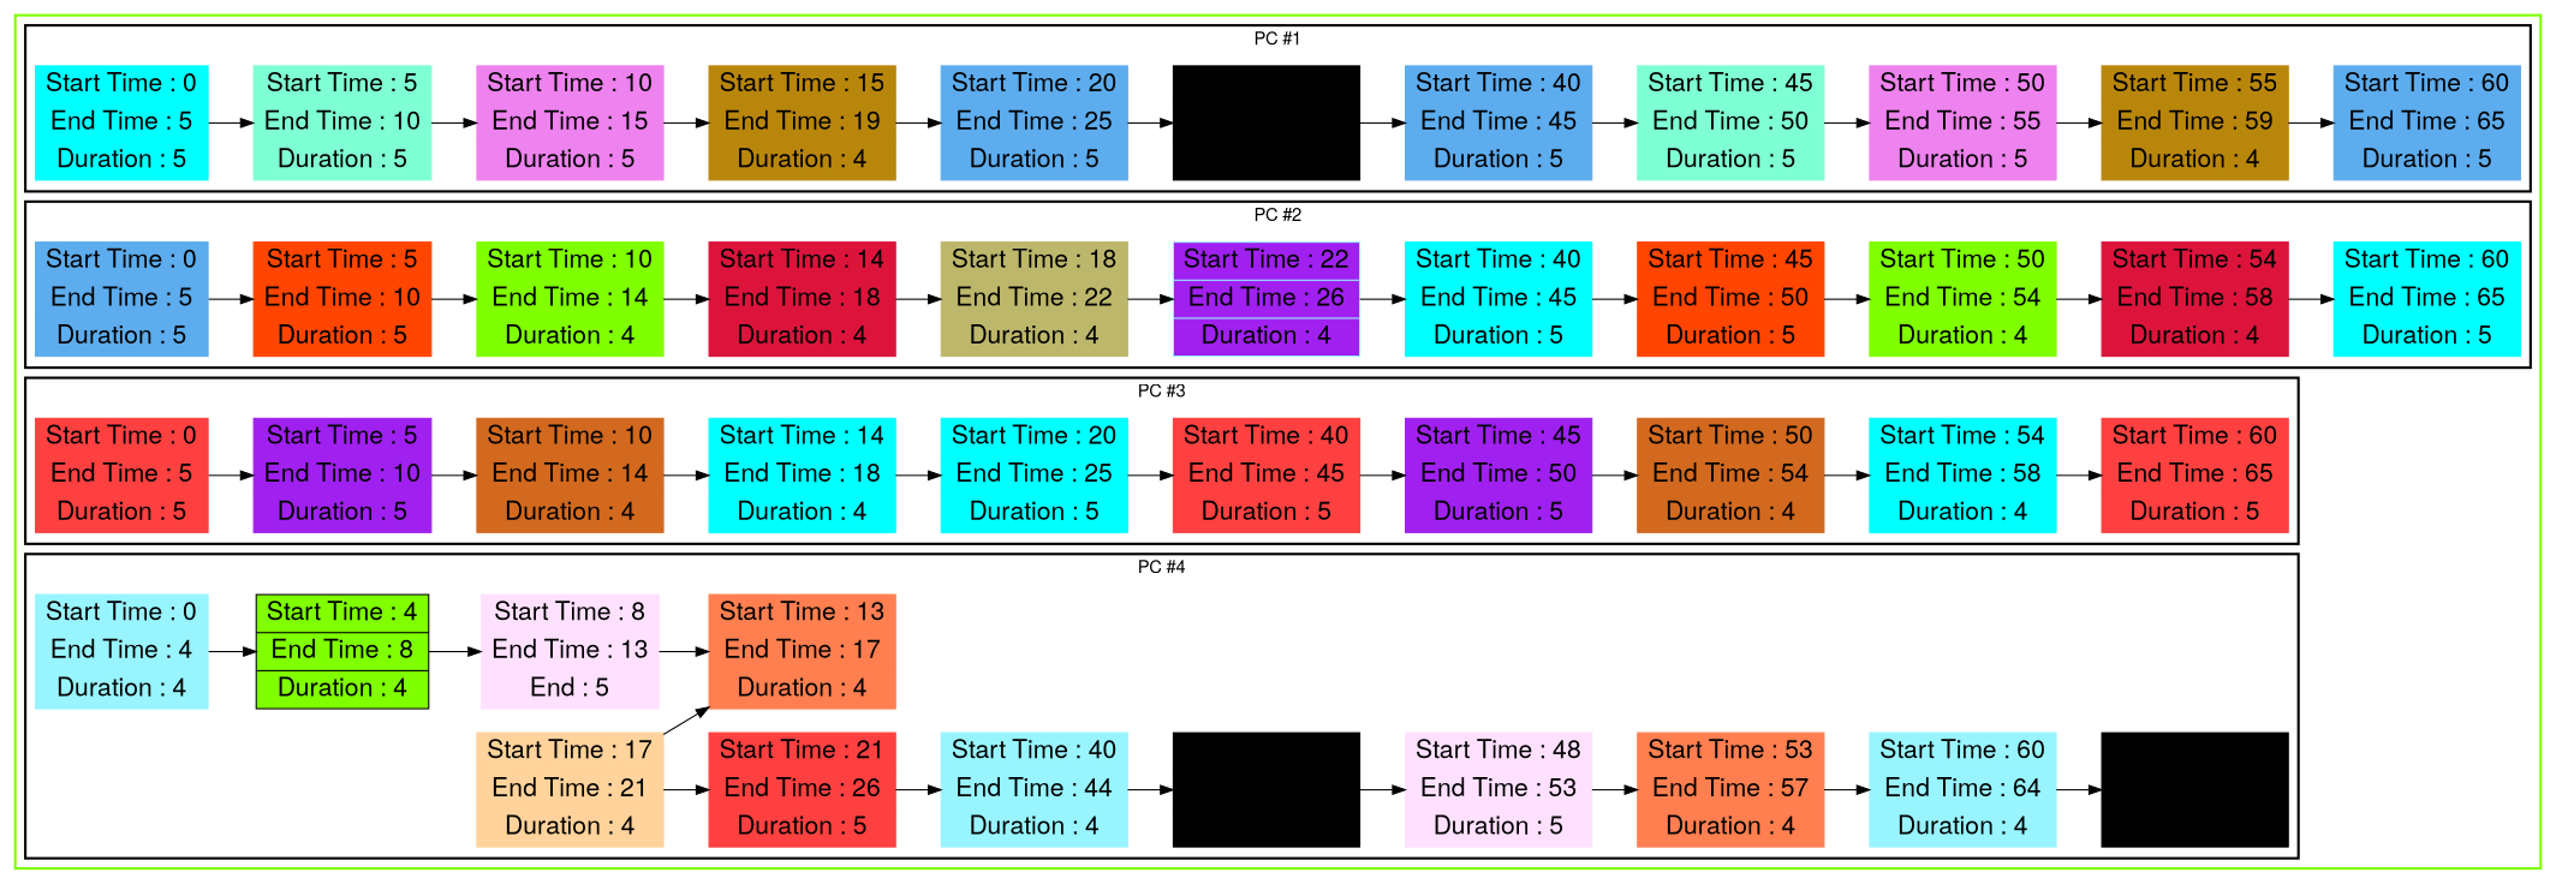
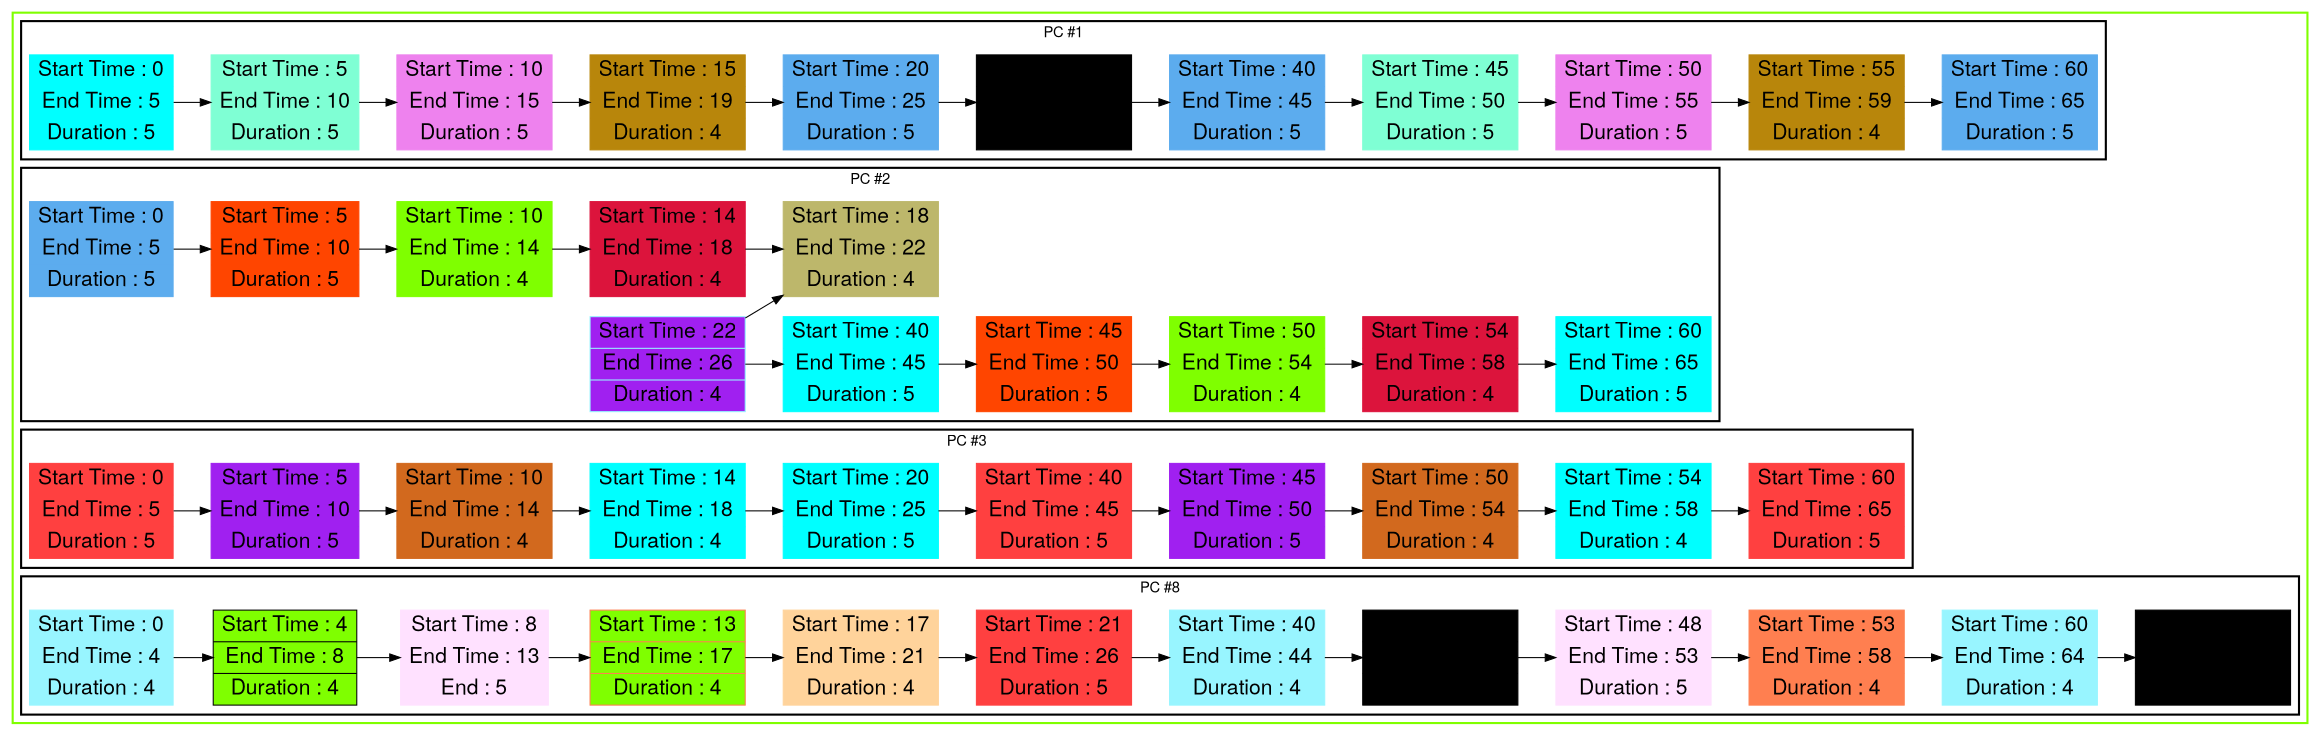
  digraph {
    fontname="Helvetica,Arial,sans-serif"
    rankdir=LR
    node [color=aqua fontname="Helvetica,Arial,sans-serif" fontsize=20 shape=record style=filled]
    edge [fontname="Helvetica,Arial,sans-serif"]
    n1 [label="Start Time : 0 | End Time : 5 | Duration : 5"]
    n2 [color=aquamarine label="Start Time : 5 | End Time : 10 | Duration : 5"]
    n3 [color=violet label="Start Time : 10 | End Time : 15 | Duration : 5"]
    n4 [color=darkgoldenrod label="Start Time : 15 | End Time : 19 | Duration : 4"]
    n5 [color=steelblue2 label="Start Time : 20 | End Time : 25 | Duration : 5"]
    n6 [color=cornflower label="Start Time : 25 | End Time : 29 | Duration : 4"]
    n7 [color=steelblue2 label="Start Time : 40 | End Time : 45 | Duration : 5"]
    n8 [color=aquamarine label="Start Time : 45 | End Time : 50 | Duration : 5"]
    n9 [color=violet label="Start Time : 50 | End Time : 55 | Duration : 5"]
    n10 [color=darkgoldenrod label="Start Time : 55 | End Time : 59 | Duration : 4"]
    n11 [color=steelblue2 label="Start Time : 60 | End Time : 65 | Duration : 5"]
    n12 [color=steelblue2 label="Start Time : 0 | End Time : 5 | Duration : 5"]
    n13 [color=orangered1 label="Start Time : 5 | End Time : 10 | Duration : 5"]
    n14 [color=chartreuse label="Start Time : 10 | End Time : 14 | Duration : 4"]
    n15 [color=crimson label="Start Time : 14 | End Time : 18 | Duration : 4"]
    n16 [color=darkkhaki label="Start Time : 18 | End Time : 22 | Duration : 4"]
    n17 [color=cadetblue1 fillcolor=x11purple label="Start Time : 22 | End Time : 26 | Duration : 4"]
    n18 [label="Start Time : 40 | End Time : 45 | Duration : 5"]
    n19 [color=orangered1 label="Start Time : 45 | End Time : 50 | Duration : 5"]
    n20 [color=chartreuse label="Start Time : 50 | End Time : 54 | Duration : 4"]
    n21 [color=crimson label="Start Time : 54 | End Time : 58 | Duration : 4"]
    n22 [label="Start Time : 60 | End Time : 65 | Duration : 5"]
    n23 [color=brown1 label="Start Time : 0 | End Time : 5 | Duration : 5"]
    n24 [color=x11purple label="Start Time : 5 | End Time : 10 | Duration : 5"]
    n25 [color=chocolate label="Start Time : 10 | End Time : 14 | Duration : 4"]
    n26 [color=cyan label="Start Time : 14 | End Time : 18 | Duration : 4"]
    n27 [label="Start Time : 20 | End Time : 25 | Duration : 5"]
    n28 [color=brown1 label="Start Time : 40 | End Time : 45 | Duration : 5"]
    n29 [color=x11purple label="Start Time : 45 | End Time : 50 | Duration : 5"]
    n30 [color=chocolate label="Start Time : 50 | End Time : 54 | Duration : 4"]
    n31 [color=cyan label="Start Time : 54 | End Time : 58 | Duration : 4"]
    n32 [color=brown1 label="Start Time : 60 | End Time : 65 | Duration : 5"]
    n33 [color=cadetblue1 label="Start Time : 0 | End Time : 4 | Duration : 4"]
    n34 [color=cornflower fillcolor=chartreuse label="Start Time : 4 | End Time : 8 | Duration : 4"]
    n35 [color=thistle1 label="Start Time : 8 | End Time : 13 | End : 5"]
-   n36 [color=coral label="Start Time : 13 | End Time : 17 | Duration : 4"]
+   n36 [color=coral label="Start Time : 13 | End Time : 17 | Duration : 4" fillcolor=chartreuse]
    n37 [color=burlywood1 label="Start Time : 17 | End Time : 21 | Duration : 4"]
    n38 [color=brown1 label="Start Time : 21 | End Time : 26 | Duration : 5"]
    n39 [color=cadetblue1 label="Start Time : 40 | End Time : 44 | Duration : 4"]
    n40 [color=cornflower label="Start Time : 44 | End Time : 48 | Duration : 4"]
    n41 [color=thistle1 label="Start Time : 48 | End Time : 53 | Duration : 5"]
-   n42 [color=coral label="Start Time : 53 | End Time : 57 | Duration : 4"]
+   n42 [color=coral label="Start Time : 53 | End Time : 58 | Duration : 4"]
    n43 [color=cadetblue1 label="Start Time : 60 | End Time : 64 | Duration : 4"]
    n44 [color=cornflower label="Start Time : 64 | End Time : 68 | Duration : 4"]
    subgraph cluster_1 {
      color=chartreuse
      style=bold
      subgraph cluster_2 {
        color=black
        label="PC #1"
        style=bold
        n1
        n2
        n3
        n4
        n5
        n6
        n7
        n8
        n9
        n10
        n11
      }
      subgraph cluster_3 {
        color=black
        label="PC #2"
        style=bold
        n12
        n13
        n14
        n15
        n16
        n17
        n18
        n19
        n20
        n21
        n22
      }
      subgraph cluster_4 {
        color=black
        label="PC #3"
        style=bold
        n23
        n24
        n25
        n26
        n27
        n28
        n29
        n30
        n31
        n32
      }
      subgraph cluster_5 {
        color=black
-       label="PC #4"
+       label="PC #8"
        style=bold
        n33
        n34
        n35
        n36
        n37
        n38
        n39
        n40
        n41
        n42
        n43
        n44
      }
    }
    n1 -> n2
    n2 -> n3
    n3 -> n4
    n4 -> n5
    n5 -> n6
    n6 -> n7
    n7 -> n8
    n8 -> n9
    n9 -> n10
    n10 -> n11
    n12 -> n13
    n13 -> n14
    n14 -> n15
    n15 -> n16
-   n16 -> n17
+   n17 -> n16
    n17 -> n18
    n18 -> n19
    n19 -> n20
    n20 -> n21
    n21 -> n22
    n23 -> n24
    n24 -> n25
    n25 -> n26
    n26 -> n27
    n27 -> n28
    n28 -> n29
    n29 -> n30
    n30 -> n31
    n31 -> n32
    n33 -> n34
    n34 -> n35
    n35 -> n36
-   n37 -> n36
+   n36 -> n37
    n37 -> n38
    n38 -> n39
    n39 -> n40
    n40 -> n41
    n41 -> n42
    n42 -> n43
    n43 -> n44
  }
